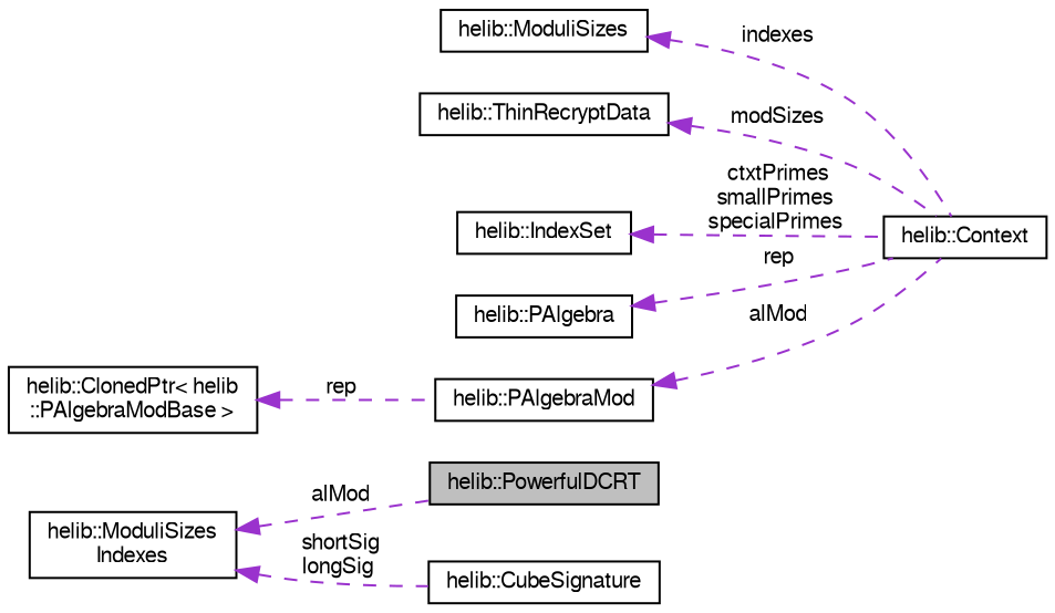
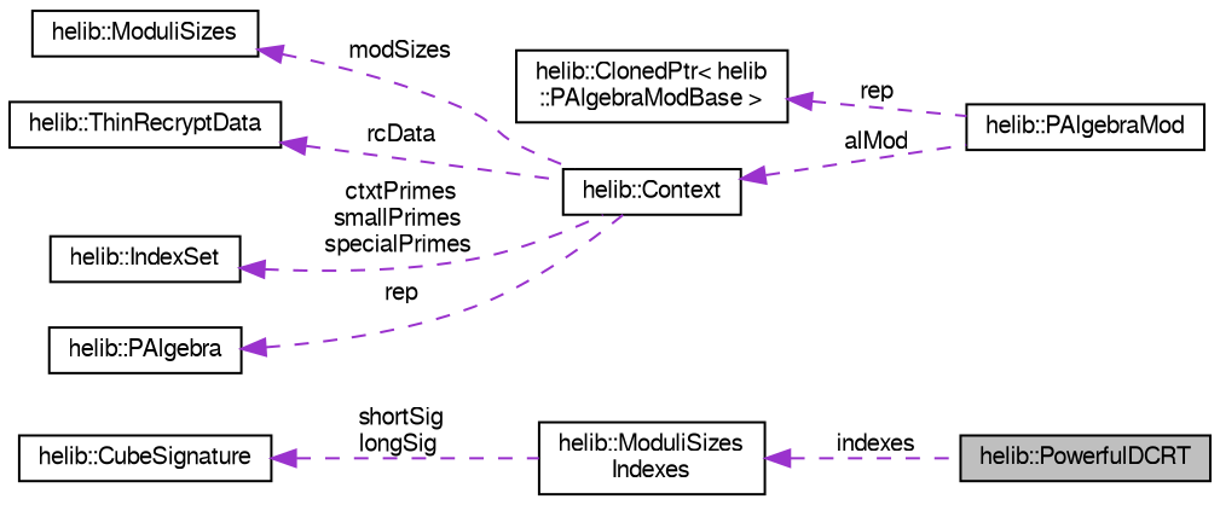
  digraph {
    rankdir=LR
    node [color=black fillcolor=white fontname=FreeSans fontsize=10 shape=record style=filled]
    edge [color=darkorchid3 dir=back fontname=FreeSans fontsize=10 labelfontname=FreeSans labelfontsize=10 style=dashed]
    n1 [fillcolor=grey75 fontcolor=black height=0.2 label="helib::PowerfulDCRT" width=0.4]
    n2 [height=0.2 label="helib::Context" width=0.4]
    n3 [height=0.2 label="helib::ModuliSizes" width=0.4]
    n4 [height=0.2 label="helib::ThinRecryptData" width=0.4]
    n5 [height=0.2 label="helib::IndexSet" width=0.4]
    n6 [height=0.2 label="helib::PAlgebra" width=0.4]
    n7 [height=0.2 label="helib::CubeSignature" width=0.4]
    n8 [height=0.2 label="helib::ModuliSizes\lIndexes" width=0.4]
    n9 [height=0.2 label="helib::PAlgebraMod" width=0.4]
    n10 [height=0.2 label="helib::ClonedPtr\< helib\l::PAlgebraModBase \>" width=0.4]
-   n3 -> n2 [label=" indexes"]
-   n4 -> n2 [label=" modSizes"]
+   n3 -> n2 [label=" modSizes"]
+   n4 -> n2 [label=" rcData"]
    n5 -> n2 [label=" ctxtPrimes\nsmallPrimes\nspecialPrimes"]
    n6 -> n2 [label=" rep"]
-   n8 -> n7 [label=" shortSig\nlongSig"]
-   n8 -> n1 [label=" alMod"]
-   n9 -> n2 [label=" alMod"]
+   n7 -> n8 [label=" shortSig\nlongSig"]
+   n8 -> n1 [label=" indexes"]
+   n2 -> n9 [label=" alMod"]
    n10 -> n9 [label=" rep"]
  }
